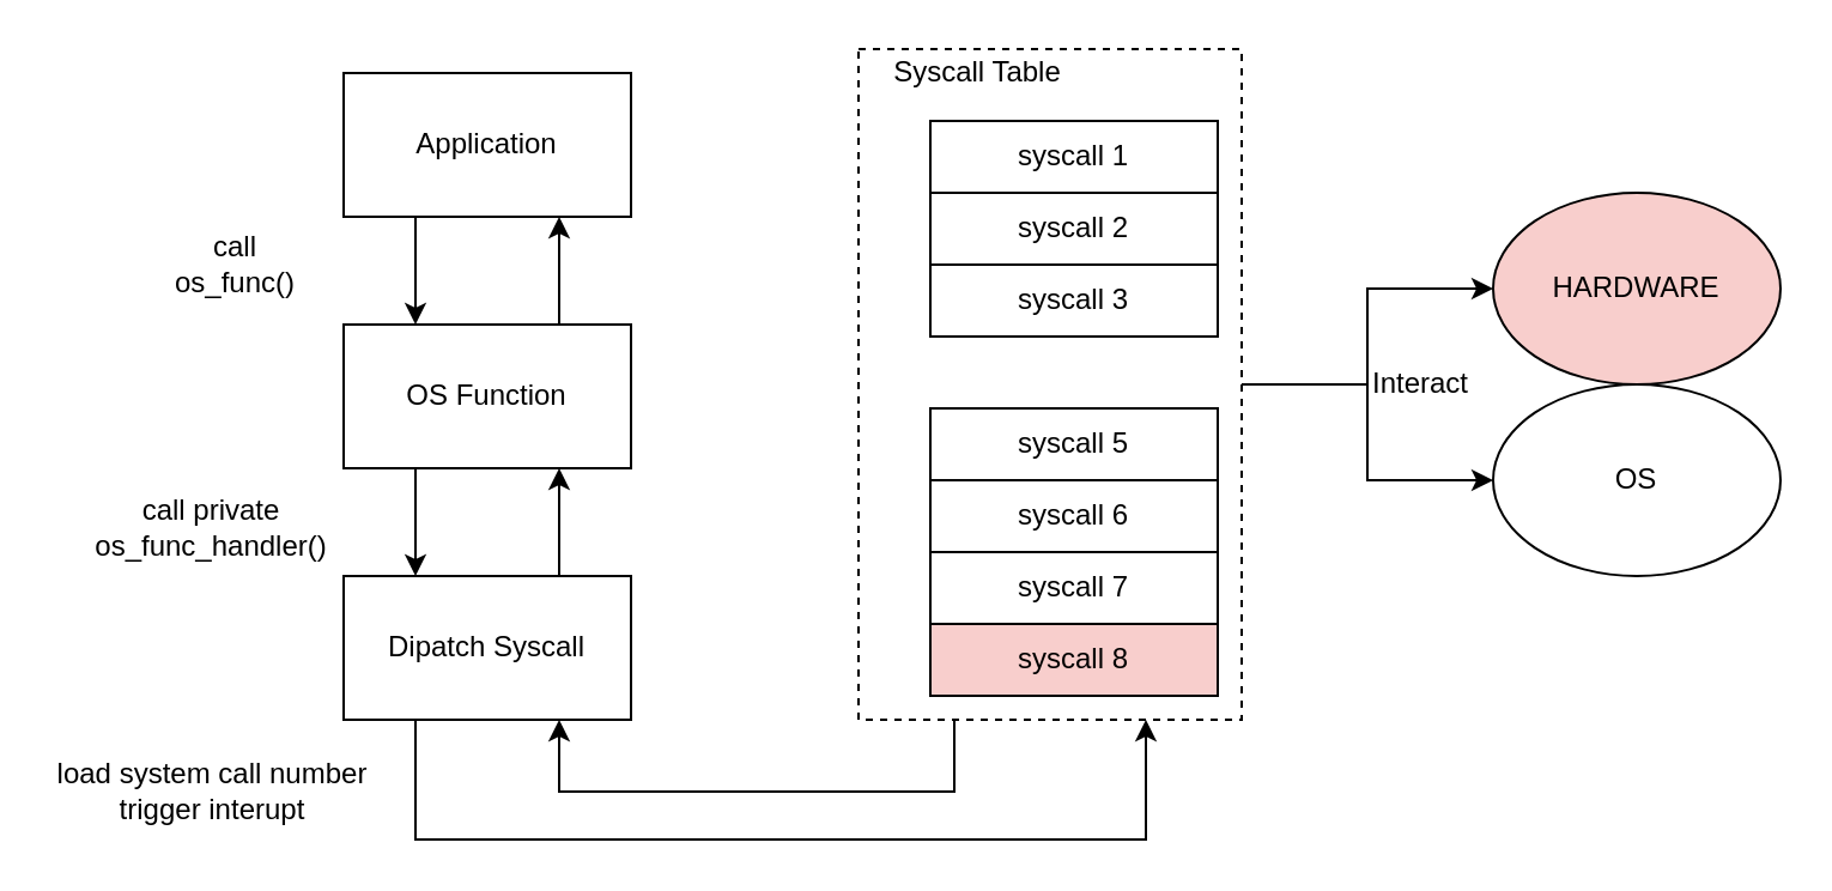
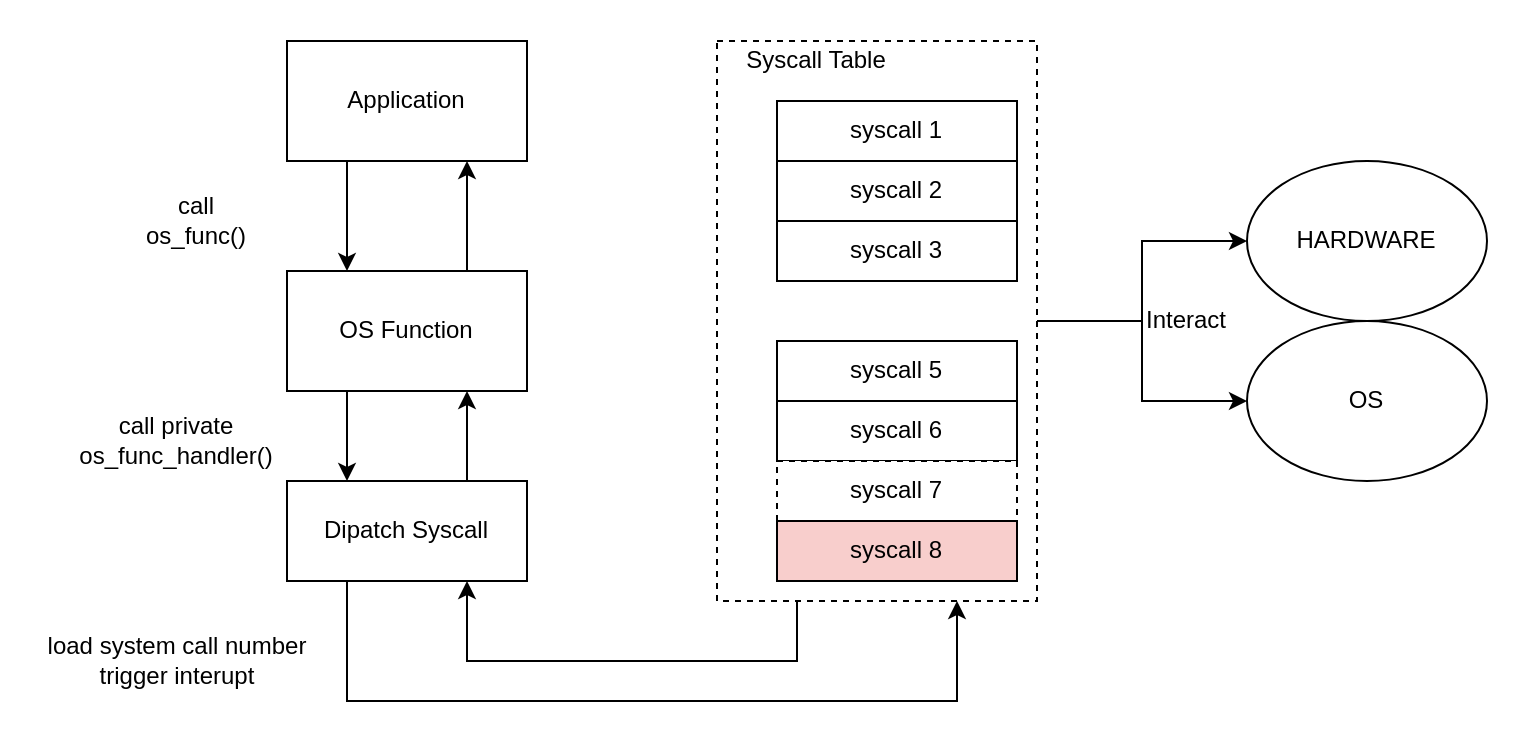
  <mxCell id="0" />
  <mxCell id="1" parent="0" />
  <mxCell id="2" style="edgeStyle=orthogonalEdgeStyle;rounded=0;orthogonalLoop=1;jettySize=auto;html=1;exitX=0.25;exitY=1;exitDx=0;exitDy=0;entryX=0.75;entryY=1;entryDx=0;entryDy=0;" edge="1" parent="1" source="5" target="19"><mxGeometry relative="1" as="geometry"><Array as="points"><mxPoint x="398" y="330" /><mxPoint x="233" y="330" /></Array></mxGeometry></mxCell>
  <mxCell id="3" style="edgeStyle=orthogonalEdgeStyle;rounded=0;orthogonalLoop=1;jettySize=auto;html=1;exitX=1;exitY=0.5;exitDx=0;exitDy=0;entryX=0;entryY=0.5;entryDx=0;entryDy=0;" edge="1" parent="1" source="5" target="22"><mxGeometry relative="1" as="geometry" /></mxCell>
  <mxCell id="4" style="edgeStyle=orthogonalEdgeStyle;rounded=0;orthogonalLoop=1;jettySize=auto;html=1;exitX=1;exitY=0.5;exitDx=0;exitDy=0;entryX=0;entryY=0.5;entryDx=0;entryDy=0;" edge="1" parent="1" source="5" target="23"><mxGeometry relative="1" as="geometry" /></mxCell>
  <mxCell id="5" value="" style="rounded=0;whiteSpace=wrap;html=1;dashed=1;fillColor=none;" vertex="1" parent="1"><mxGeometry x="358" y="20" width="160" height="280" as="geometry" /></mxCell>
  <mxCell id="6" value="syscall 3" style="rounded=0;whiteSpace=wrap;html=1;" vertex="1" parent="1"><mxGeometry x="388" y="110" width="120" height="30" as="geometry" /></mxCell>
  <mxCell id="7" value="syscall 2" style="rounded=0;whiteSpace=wrap;html=1;" vertex="1" parent="1"><mxGeometry x="388" y="80" width="120" height="30" as="geometry" /></mxCell>
  <mxCell id="8" value="syscall 5" style="rounded=0;whiteSpace=wrap;html=1;" vertex="1" parent="1"><mxGeometry x="388" y="170" width="120" height="30" as="geometry" /></mxCell>
  <mxCell id="9" value="syscall 6" style="rounded=0;whiteSpace=wrap;html=1;" vertex="1" parent="1"><mxGeometry x="388" y="200" width="120" height="30" as="geometry" /></mxCell>
  <mxCell id="10" value="syscall 1" style="rounded=0;whiteSpace=wrap;html=1;" vertex="1" parent="1"><mxGeometry x="388" y="50" width="120" height="30" as="geometry" /></mxCell>
  <mxCell id="11" value="Syscall Table" style="text;html=1;strokeColor=none;fillColor=none;align=center;verticalAlign=middle;whiteSpace=wrap;rounded=0;" vertex="1" parent="1"><mxGeometry x="358" y="20" width="100" height="20" as="geometry" /></mxCell>
  <mxCell id="12" style="edgeStyle=orthogonalEdgeStyle;rounded=0;orthogonalLoop=1;jettySize=auto;html=1;exitX=0.25;exitY=1;exitDx=0;exitDy=0;entryX=0.25;entryY=0;entryDx=0;entryDy=0;" edge="1" parent="1" source="13" target="16"><mxGeometry relative="1" as="geometry" /></mxCell>
- <mxCell id="13" value="Application" style="rounded=0;whiteSpace=wrap;html=1;" vertex="1" parent="1"><mxGeometry x="143" y="30" width="120" height="60" as="geometry" /></mxCell>
+ <mxCell id="13" value="Application" style="rounded=0;whiteSpace=wrap;html=1;" vertex="1" parent="1"><mxGeometry x="143" y="20" width="120" height="60" as="geometry" /></mxCell>
  <mxCell id="14" style="edgeStyle=orthogonalEdgeStyle;rounded=0;orthogonalLoop=1;jettySize=auto;html=1;exitX=0.25;exitY=1;exitDx=0;exitDy=0;entryX=0.25;entryY=0;entryDx=0;entryDy=0;" edge="1" parent="1" source="16" target="19"><mxGeometry relative="1" as="geometry" /></mxCell>
  <mxCell id="15" style="edgeStyle=orthogonalEdgeStyle;rounded=0;orthogonalLoop=1;jettySize=auto;html=1;exitX=0.75;exitY=0;exitDx=0;exitDy=0;entryX=0.75;entryY=1;entryDx=0;entryDy=0;" edge="1" parent="1" source="16" target="13"><mxGeometry relative="1" as="geometry" /></mxCell>
  <mxCell id="16" value="OS Function" style="rounded=0;whiteSpace=wrap;html=1;" vertex="1" parent="1"><mxGeometry x="143" y="135" width="120" height="60" as="geometry" /></mxCell>
  <mxCell id="17" style="edgeStyle=orthogonalEdgeStyle;rounded=0;orthogonalLoop=1;jettySize=auto;html=1;exitX=0.25;exitY=1;exitDx=0;exitDy=0;entryX=0.75;entryY=1;entryDx=0;entryDy=0;" edge="1" parent="1" source="19" target="5"><mxGeometry relative="1" as="geometry"><Array as="points"><mxPoint x="173" y="350" /><mxPoint x="478" y="350" /></Array></mxGeometry></mxCell>
  <mxCell id="18" style="edgeStyle=orthogonalEdgeStyle;rounded=0;orthogonalLoop=1;jettySize=auto;html=1;exitX=0.75;exitY=0;exitDx=0;exitDy=0;entryX=0.75;entryY=1;entryDx=0;entryDy=0;" edge="1" parent="1" source="19" target="16"><mxGeometry relative="1" as="geometry" /></mxCell>
- <mxCell id="19" value="Dipatch Syscall" style="rounded=0;whiteSpace=wrap;html=1;" vertex="1" parent="1"><mxGeometry x="143" y="240" width="120" height="60" as="geometry" /></mxCell>
- <mxCell id="20" value="syscall 7" style="rounded=0;whiteSpace=wrap;html=1;" vertex="1" parent="1"><mxGeometry x="388" y="230" width="120" height="30" as="geometry" /></mxCell>
+ <mxCell id="19" value="Dipatch Syscall" style="rounded=0;whiteSpace=wrap;html=1;" vertex="1" parent="1"><mxGeometry x="143" y="240" width="120" height="50" as="geometry" /></mxCell>
+ <mxCell id="20" value="syscall 7" style="rounded=0;whiteSpace=wrap;html=1;dashed=1;" vertex="1" parent="1"><mxGeometry x="388" y="230" width="120" height="30" as="geometry" /></mxCell>
  <mxCell id="21" value="syscall 8" style="rounded=0;whiteSpace=wrap;html=1;fillColor=#f8cecc;" vertex="1" parent="1"><mxGeometry x="388" y="260" width="120" height="30" as="geometry" /></mxCell>
- <mxCell id="22" value="HARDWARE" style="ellipse;whiteSpace=wrap;html=1;fillColor=#f8cecc;" vertex="1" parent="1"><mxGeometry x="623" y="80" width="120" height="80" as="geometry" /></mxCell>
+ <mxCell id="22" value="HARDWARE" style="ellipse;whiteSpace=wrap;html=1;" vertex="1" parent="1"><mxGeometry x="623" y="80" width="120" height="80" as="geometry" /></mxCell>
  <mxCell id="23" value="OS" style="ellipse;whiteSpace=wrap;html=1;" vertex="1" parent="1"><mxGeometry x="623" y="160" width="120" height="80" as="geometry" /></mxCell>
  <mxCell id="24" value="Interact" style="text;html=1;strokeColor=none;fillColor=none;align=center;verticalAlign=middle;whiteSpace=wrap;rounded=0;" vertex="1" parent="1"><mxGeometry x="573" y="150" width="40" height="20" as="geometry" /></mxCell>
  <mxCell id="25" value="call&lt;br&gt;os_func()" style="text;html=1;strokeColor=none;fillColor=none;align=center;verticalAlign=middle;whiteSpace=wrap;rounded=0;" vertex="1" parent="1"><mxGeometry x="53" y="100" width="90" height="20" as="geometry" /></mxCell>
  <mxCell id="26" value="call private os_func_handler()" style="text;html=1;strokeColor=none;fillColor=none;align=center;verticalAlign=middle;whiteSpace=wrap;rounded=0;" vertex="1" parent="1"><mxGeometry x="43" y="210" width="90" height="20" as="geometry" /></mxCell>
  <mxCell id="27" value="load system call number&lt;br&gt;trigger interupt" style="text;html=1;strokeColor=none;fillColor=none;align=center;verticalAlign=middle;whiteSpace=wrap;rounded=0;" vertex="1" parent="1"><mxGeometry x="20.5" y="320" width="135" height="20" as="geometry" /></mxCell>
